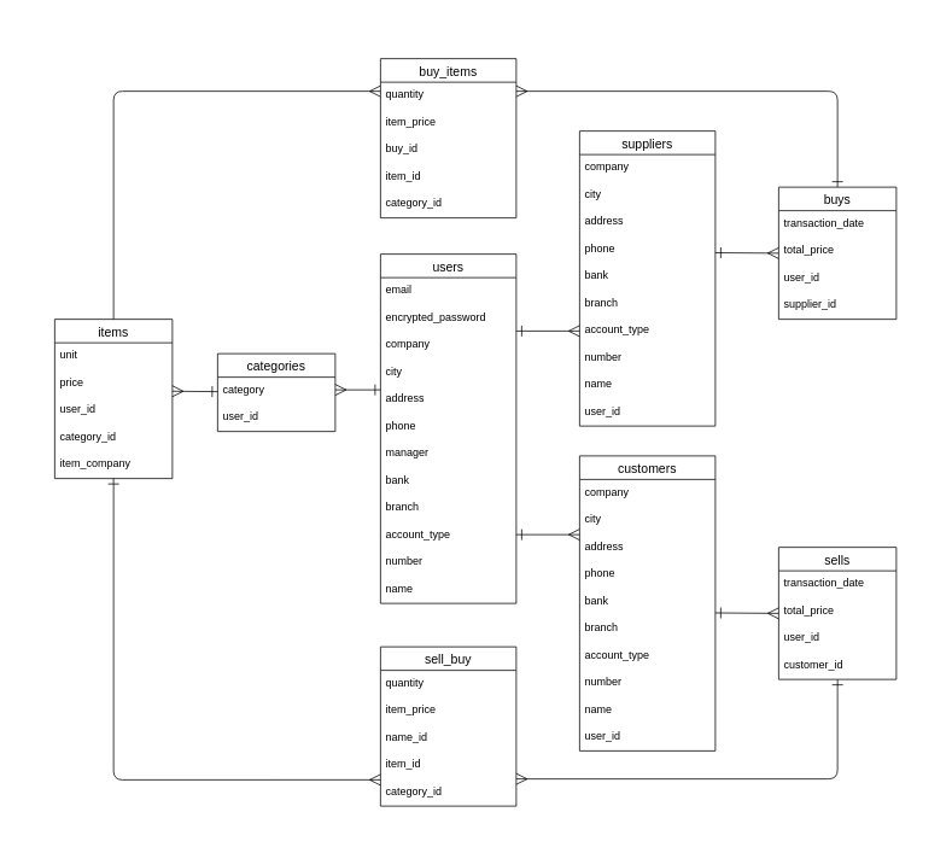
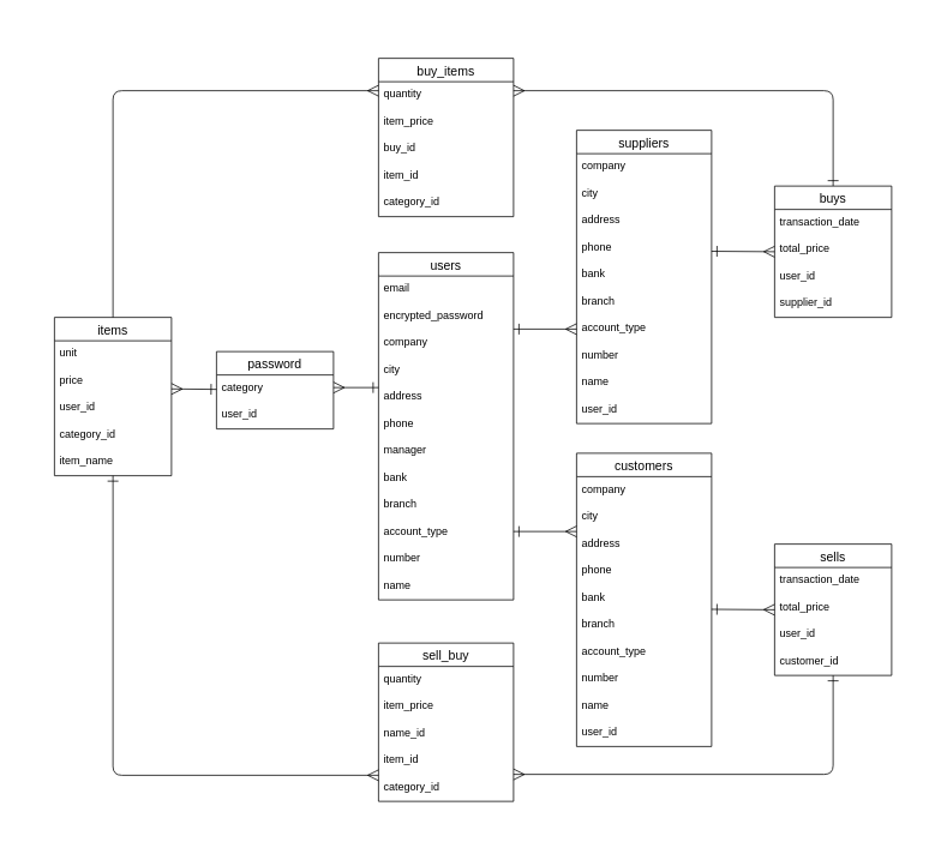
  <mxCell id="0" />
  <mxCell id="1" parent="0" />
  <mxCell id="2" value="sells" style="swimlane;fontStyle=0;childLayout=stackLayout;horizontal=1;startSize=26;horizontalStack=0;resizeParent=1;resizeParentMax=0;resizeLast=0;collapsible=1;marginBottom=0;align=center;fontSize=14;labelBackgroundColor=none;" parent="1" vertex="1"><mxGeometry x="860" y="604" width="130" height="146" as="geometry" /></mxCell>
  <mxCell id="3" value="transaction_date" style="text;spacingLeft=4;spacingRight=4;overflow=hidden;rotatable=0;points=[[0,0.5],[1,0.5]];portConstraint=eastwest;fontSize=12;" parent="2" vertex="1"><mxGeometry y="26" width="130" height="30" as="geometry" /></mxCell>
  <mxCell id="4" value="total_price" style="text;spacingLeft=4;spacingRight=4;overflow=hidden;rotatable=0;points=[[0,0.5],[1,0.5]];portConstraint=eastwest;fontSize=12;" parent="2" vertex="1"><mxGeometry y="56" width="130" height="30" as="geometry" /></mxCell>
  <mxCell id="5" value="user_id" style="text;spacingLeft=4;spacingRight=4;overflow=hidden;rotatable=0;points=[[0,0.5],[1,0.5]];portConstraint=eastwest;fontSize=12;labelBackgroundColor=none;" parent="2" vertex="1"><mxGeometry y="86" width="130" height="30" as="geometry" /></mxCell>
  <mxCell id="6" value="customer_id" style="text;spacingLeft=4;spacingRight=4;overflow=hidden;rotatable=0;points=[[0,0.5],[1,0.5]];portConstraint=eastwest;fontSize=12;labelBackgroundColor=none;" parent="2" vertex="1"><mxGeometry y="116" width="130" height="30" as="geometry" /></mxCell>
- <mxCell id="7" value="categories" style="swimlane;fontStyle=0;childLayout=stackLayout;horizontal=1;startSize=26;horizontalStack=0;resizeParent=1;resizeParentMax=0;resizeLast=0;collapsible=1;marginBottom=0;align=center;fontSize=14;labelBackgroundColor=none;" parent="1" vertex="1"><mxGeometry x="240" y="390" width="130" height="86" as="geometry" /></mxCell>
+ <mxCell id="7" value="password" style="swimlane;fontStyle=0;childLayout=stackLayout;horizontal=1;startSize=26;horizontalStack=0;resizeParent=1;resizeParentMax=0;resizeLast=0;collapsible=1;marginBottom=0;align=center;fontSize=14;labelBackgroundColor=none;" parent="1" vertex="1"><mxGeometry x="240" y="390" width="130" height="86" as="geometry" /></mxCell>
  <mxCell id="8" value="category" style="text;spacingLeft=4;spacingRight=4;overflow=hidden;rotatable=0;points=[[0,0.5],[1,0.5]];portConstraint=eastwest;fontSize=12;" parent="7" vertex="1"><mxGeometry y="26" width="130" height="30" as="geometry" /></mxCell>
  <mxCell id="9" value="user_id" style="text;spacingLeft=4;spacingRight=4;overflow=hidden;rotatable=0;points=[[0,0.5],[1,0.5]];portConstraint=eastwest;fontSize=12;" parent="7" vertex="1"><mxGeometry y="56" width="130" height="30" as="geometry" /></mxCell>
  <mxCell id="10" value="items" style="swimlane;fontStyle=0;childLayout=stackLayout;horizontal=1;startSize=26;horizontalStack=0;resizeParent=1;resizeParentMax=0;resizeLast=0;collapsible=1;marginBottom=0;align=center;fontSize=14;labelBackgroundColor=none;" parent="1" vertex="1"><mxGeometry x="60" y="352" width="130" height="176" as="geometry" /></mxCell>
  <mxCell id="11" value="unit" style="text;spacingLeft=4;spacingRight=4;overflow=hidden;rotatable=0;points=[[0,0.5],[1,0.5]];portConstraint=eastwest;fontSize=12;" parent="10" vertex="1"><mxGeometry y="26" width="130" height="30" as="geometry" /></mxCell>
  <mxCell id="12" value="price" style="text;spacingLeft=4;spacingRight=4;overflow=hidden;rotatable=0;points=[[0,0.5],[1,0.5]];portConstraint=eastwest;fontSize=12;labelBackgroundColor=none;" parent="10" vertex="1"><mxGeometry y="56" width="130" height="30" as="geometry" /></mxCell>
  <mxCell id="13" value="user_id" style="text;spacingLeft=4;spacingRight=4;overflow=hidden;rotatable=0;points=[[0,0.5],[1,0.5]];portConstraint=eastwest;fontSize=12;labelBackgroundColor=none;" parent="10" vertex="1"><mxGeometry y="86" width="130" height="30" as="geometry" /></mxCell>
  <mxCell id="14" value="category_id" style="text;spacingLeft=4;spacingRight=4;overflow=hidden;rotatable=0;points=[[0,0.5],[1,0.5]];portConstraint=eastwest;fontSize=12;labelBackgroundColor=none;" parent="10" vertex="1"><mxGeometry y="116" width="130" height="30" as="geometry" /></mxCell>
- <mxCell id="15" value="item_company" style="text;spacingLeft=4;spacingRight=4;overflow=hidden;rotatable=0;points=[[0,0.5],[1,0.5]];portConstraint=eastwest;fontSize=12;" parent="10" vertex="1"><mxGeometry y="146" width="130" height="30" as="geometry" /></mxCell>
+ <mxCell id="15" value="item_name" style="text;spacingLeft=4;spacingRight=4;overflow=hidden;rotatable=0;points=[[0,0.5],[1,0.5]];portConstraint=eastwest;fontSize=12;" parent="10" vertex="1"><mxGeometry y="146" width="130" height="30" as="geometry" /></mxCell>
  <mxCell id="16" value="sell_buy" style="swimlane;fontStyle=0;childLayout=stackLayout;horizontal=1;startSize=26;horizontalStack=0;resizeParent=1;resizeParentMax=0;resizeLast=0;collapsible=1;marginBottom=0;align=center;fontSize=14;labelBackgroundColor=none;" parent="1" vertex="1"><mxGeometry x="420" y="714" width="150" height="176" as="geometry" /></mxCell>
  <mxCell id="17" value="quantity" style="text;spacingLeft=4;spacingRight=4;overflow=hidden;rotatable=0;points=[[0,0.5],[1,0.5]];portConstraint=eastwest;fontSize=12;" parent="16" vertex="1"><mxGeometry y="26" width="150" height="30" as="geometry" /></mxCell>
  <mxCell id="18" value="item_price" style="text;spacingLeft=4;spacingRight=4;overflow=hidden;rotatable=0;points=[[0,0.5],[1,0.5]];portConstraint=eastwest;fontSize=12;" parent="16" vertex="1"><mxGeometry y="56" width="150" height="30" as="geometry" /></mxCell>
  <mxCell id="19" value="name_id" style="text;spacingLeft=4;spacingRight=4;overflow=hidden;rotatable=0;points=[[0,0.5],[1,0.5]];portConstraint=eastwest;fontSize=12;labelBackgroundColor=none;" parent="16" vertex="1"><mxGeometry y="86" width="150" height="30" as="geometry" /></mxCell>
  <mxCell id="20" value="item_id" style="text;spacingLeft=4;spacingRight=4;overflow=hidden;rotatable=0;points=[[0,0.5],[1,0.5]];portConstraint=eastwest;fontSize=12;labelBackgroundColor=none;" parent="16" vertex="1"><mxGeometry y="116" width="150" height="30" as="geometry" /></mxCell>
  <mxCell id="21" value="category_id" style="text;spacingLeft=4;spacingRight=4;overflow=hidden;rotatable=0;points=[[0,0.5],[1,0.5]];portConstraint=eastwest;fontSize=12;labelBackgroundColor=none;" parent="16" vertex="1"><mxGeometry y="146" width="150" height="30" as="geometry" /></mxCell>
  <mxCell id="22" value="buy_items" style="swimlane;fontStyle=0;childLayout=stackLayout;horizontal=1;startSize=26;horizontalStack=0;resizeParent=1;resizeParentMax=0;resizeLast=0;collapsible=1;marginBottom=0;align=center;fontSize=14;labelBackgroundColor=none;" parent="1" vertex="1"><mxGeometry x="420" y="64" width="150" height="176" as="geometry" /></mxCell>
  <mxCell id="23" value="quantity" style="text;spacingLeft=4;spacingRight=4;overflow=hidden;rotatable=0;points=[[0,0.5],[1,0.5]];portConstraint=eastwest;fontSize=12;" parent="22" vertex="1"><mxGeometry y="26" width="150" height="30" as="geometry" /></mxCell>
  <mxCell id="24" value="item_price" style="text;spacingLeft=4;spacingRight=4;overflow=hidden;rotatable=0;points=[[0,0.5],[1,0.5]];portConstraint=eastwest;fontSize=12;" parent="22" vertex="1"><mxGeometry y="56" width="150" height="30" as="geometry" /></mxCell>
  <mxCell id="25" value="buy_id" style="text;spacingLeft=4;spacingRight=4;overflow=hidden;rotatable=0;points=[[0,0.5],[1,0.5]];portConstraint=eastwest;fontSize=12;labelBackgroundColor=none;" parent="22" vertex="1"><mxGeometry y="86" width="150" height="30" as="geometry" /></mxCell>
  <mxCell id="26" value="item_id" style="text;spacingLeft=4;spacingRight=4;overflow=hidden;rotatable=0;points=[[0,0.5],[1,0.5]];portConstraint=eastwest;fontSize=12;labelBackgroundColor=none;" parent="22" vertex="1"><mxGeometry y="116" width="150" height="30" as="geometry" /></mxCell>
  <mxCell id="27" value="category_id" style="text;spacingLeft=4;spacingRight=4;overflow=hidden;rotatable=0;points=[[0,0.5],[1,0.5]];portConstraint=eastwest;fontSize=12;labelBackgroundColor=none;" parent="22" vertex="1"><mxGeometry y="146" width="150" height="30" as="geometry" /></mxCell>
  <mxCell id="28" value="users" style="swimlane;fontStyle=0;childLayout=stackLayout;horizontal=1;startSize=26;horizontalStack=0;resizeParent=1;resizeParentMax=0;resizeLast=0;collapsible=1;marginBottom=0;align=center;fontSize=14;labelBackgroundColor=none;" parent="1" vertex="1"><mxGeometry x="420" y="280" width="150" height="386" as="geometry" /></mxCell>
  <mxCell id="29" value="email" style="text;spacingLeft=4;spacingRight=4;overflow=hidden;rotatable=0;points=[[0,0.5],[1,0.5]];portConstraint=eastwest;fontSize=12;" parent="28" vertex="1"><mxGeometry y="26" width="150" height="30" as="geometry" /></mxCell>
  <mxCell id="30" value="encrypted_password" style="text;spacingLeft=4;spacingRight=4;overflow=hidden;rotatable=0;points=[[0,0.5],[1,0.5]];portConstraint=eastwest;fontSize=12;" parent="28" vertex="1"><mxGeometry y="56" width="150" height="30" as="geometry" /></mxCell>
  <mxCell id="31" value="company" style="text;spacingLeft=4;spacingRight=4;overflow=hidden;rotatable=0;points=[[0,0.5],[1,0.5]];portConstraint=eastwest;fontSize=12;labelBackgroundColor=none;" parent="28" vertex="1"><mxGeometry y="86" width="150" height="30" as="geometry" /></mxCell>
  <mxCell id="32" value="city" style="text;spacingLeft=4;spacingRight=4;overflow=hidden;rotatable=0;points=[[0,0.5],[1,0.5]];portConstraint=eastwest;fontSize=12;labelBackgroundColor=none;" parent="28" vertex="1"><mxGeometry y="116" width="150" height="30" as="geometry" /></mxCell>
  <mxCell id="33" value="address" style="text;spacingLeft=4;spacingRight=4;overflow=hidden;rotatable=0;points=[[0,0.5],[1,0.5]];portConstraint=eastwest;fontSize=12;labelBackgroundColor=none;" parent="28" vertex="1"><mxGeometry y="146" width="150" height="30" as="geometry" /></mxCell>
  <mxCell id="34" value="phone" style="text;spacingLeft=4;spacingRight=4;overflow=hidden;rotatable=0;points=[[0,0.5],[1,0.5]];portConstraint=eastwest;fontSize=12;labelBackgroundColor=none;" parent="28" vertex="1"><mxGeometry y="176" width="150" height="30" as="geometry" /></mxCell>
  <mxCell id="35" value="manager" style="text;spacingLeft=4;spacingRight=4;overflow=hidden;rotatable=0;points=[[0,0.5],[1,0.5]];portConstraint=eastwest;fontSize=12;labelBackgroundColor=none;" parent="28" vertex="1"><mxGeometry y="206" width="150" height="30" as="geometry" /></mxCell>
  <mxCell id="36" value="bank" style="text;spacingLeft=4;spacingRight=4;overflow=hidden;rotatable=0;points=[[0,0.5],[1,0.5]];portConstraint=eastwest;fontSize=12;labelBackgroundColor=none;" parent="28" vertex="1"><mxGeometry y="236" width="150" height="30" as="geometry" /></mxCell>
  <mxCell id="37" value="branch" style="text;spacingLeft=4;spacingRight=4;overflow=hidden;rotatable=0;points=[[0,0.5],[1,0.5]];portConstraint=eastwest;fontSize=12;labelBackgroundColor=none;" parent="28" vertex="1"><mxGeometry y="266" width="150" height="30" as="geometry" /></mxCell>
  <mxCell id="38" value="account_type" style="text;spacingLeft=4;spacingRight=4;overflow=hidden;rotatable=0;points=[[0,0.5],[1,0.5]];portConstraint=eastwest;fontSize=12;labelBackgroundColor=none;" parent="28" vertex="1"><mxGeometry y="296" width="150" height="30" as="geometry" /></mxCell>
  <mxCell id="39" value="number" style="text;spacingLeft=4;spacingRight=4;overflow=hidden;rotatable=0;points=[[0,0.5],[1,0.5]];portConstraint=eastwest;fontSize=12;labelBackgroundColor=none;" parent="28" vertex="1"><mxGeometry y="326" width="150" height="30" as="geometry" /></mxCell>
  <mxCell id="40" value="name" style="text;spacingLeft=4;spacingRight=4;overflow=hidden;rotatable=0;points=[[0,0.5],[1,0.5]];portConstraint=eastwest;fontSize=12;labelBackgroundColor=none;" parent="28" vertex="1"><mxGeometry y="356" width="150" height="30" as="geometry" /></mxCell>
  <mxCell id="41" value="suppliers" style="swimlane;fontStyle=0;childLayout=stackLayout;horizontal=1;startSize=26;horizontalStack=0;resizeParent=1;resizeParentMax=0;resizeLast=0;collapsible=1;marginBottom=0;align=center;fontSize=14;labelBackgroundColor=none;" parent="1" vertex="1"><mxGeometry x="640" y="144" width="150" height="326" as="geometry" /></mxCell>
  <mxCell id="42" value="company" style="text;spacingLeft=4;spacingRight=4;overflow=hidden;rotatable=0;points=[[0,0.5],[1,0.5]];portConstraint=eastwest;fontSize=12;labelBackgroundColor=none;" parent="41" vertex="1"><mxGeometry y="26" width="150" height="30" as="geometry" /></mxCell>
  <mxCell id="43" value="city" style="text;spacingLeft=4;spacingRight=4;overflow=hidden;rotatable=0;points=[[0,0.5],[1,0.5]];portConstraint=eastwest;fontSize=12;labelBackgroundColor=none;" parent="41" vertex="1"><mxGeometry y="56" width="150" height="30" as="geometry" /></mxCell>
  <mxCell id="44" value="address" style="text;spacingLeft=4;spacingRight=4;overflow=hidden;rotatable=0;points=[[0,0.5],[1,0.5]];portConstraint=eastwest;fontSize=12;labelBackgroundColor=none;" parent="41" vertex="1"><mxGeometry y="86" width="150" height="30" as="geometry" /></mxCell>
  <mxCell id="45" value="phone" style="text;spacingLeft=4;spacingRight=4;overflow=hidden;rotatable=0;points=[[0,0.5],[1,0.5]];portConstraint=eastwest;fontSize=12;labelBackgroundColor=none;" parent="41" vertex="1"><mxGeometry y="116" width="150" height="30" as="geometry" /></mxCell>
  <mxCell id="46" value="bank" style="text;spacingLeft=4;spacingRight=4;overflow=hidden;rotatable=0;points=[[0,0.5],[1,0.5]];portConstraint=eastwest;fontSize=12;labelBackgroundColor=none;" parent="41" vertex="1"><mxGeometry y="146" width="150" height="30" as="geometry" /></mxCell>
  <mxCell id="47" value="branch" style="text;spacingLeft=4;spacingRight=4;overflow=hidden;rotatable=0;points=[[0,0.5],[1,0.5]];portConstraint=eastwest;fontSize=12;labelBackgroundColor=none;" parent="41" vertex="1"><mxGeometry y="176" width="150" height="30" as="geometry" /></mxCell>
  <mxCell id="48" value="account_type" style="text;spacingLeft=4;spacingRight=4;overflow=hidden;rotatable=0;points=[[0,0.5],[1,0.5]];portConstraint=eastwest;fontSize=12;labelBackgroundColor=none;" parent="41" vertex="1"><mxGeometry y="206" width="150" height="30" as="geometry" /></mxCell>
  <mxCell id="49" value="number" style="text;spacingLeft=4;spacingRight=4;overflow=hidden;rotatable=0;points=[[0,0.5],[1,0.5]];portConstraint=eastwest;fontSize=12;labelBackgroundColor=none;" parent="41" vertex="1"><mxGeometry y="236" width="150" height="30" as="geometry" /></mxCell>
  <mxCell id="50" value="name" style="text;spacingLeft=4;spacingRight=4;overflow=hidden;rotatable=0;points=[[0,0.5],[1,0.5]];portConstraint=eastwest;fontSize=12;labelBackgroundColor=none;" parent="41" vertex="1"><mxGeometry y="266" width="150" height="30" as="geometry" /></mxCell>
  <mxCell id="51" value="user_id" style="text;spacingLeft=4;spacingRight=4;overflow=hidden;rotatable=0;points=[[0,0.5],[1,0.5]];portConstraint=eastwest;fontSize=12;labelBackgroundColor=none;" parent="41" vertex="1"><mxGeometry y="296" width="150" height="30" as="geometry" /></mxCell>
  <mxCell id="52" value="customers" style="swimlane;fontStyle=0;childLayout=stackLayout;horizontal=1;startSize=26;horizontalStack=0;resizeParent=1;resizeParentMax=0;resizeLast=0;collapsible=1;marginBottom=0;align=center;fontSize=14;labelBackgroundColor=none;" parent="1" vertex="1"><mxGeometry x="640" y="503" width="150" height="326" as="geometry" /></mxCell>
  <mxCell id="53" value="company" style="text;spacingLeft=4;spacingRight=4;overflow=hidden;rotatable=0;points=[[0,0.5],[1,0.5]];portConstraint=eastwest;fontSize=12;labelBackgroundColor=none;" parent="52" vertex="1"><mxGeometry y="26" width="150" height="30" as="geometry" /></mxCell>
  <mxCell id="54" value="city" style="text;spacingLeft=4;spacingRight=4;overflow=hidden;rotatable=0;points=[[0,0.5],[1,0.5]];portConstraint=eastwest;fontSize=12;labelBackgroundColor=none;" parent="52" vertex="1"><mxGeometry y="56" width="150" height="30" as="geometry" /></mxCell>
  <mxCell id="55" value="address" style="text;spacingLeft=4;spacingRight=4;overflow=hidden;rotatable=0;points=[[0,0.5],[1,0.5]];portConstraint=eastwest;fontSize=12;labelBackgroundColor=none;" parent="52" vertex="1"><mxGeometry y="86" width="150" height="30" as="geometry" /></mxCell>
  <mxCell id="56" value="phone" style="text;spacingLeft=4;spacingRight=4;overflow=hidden;rotatable=0;points=[[0,0.5],[1,0.5]];portConstraint=eastwest;fontSize=12;labelBackgroundColor=none;" parent="52" vertex="1"><mxGeometry y="116" width="150" height="30" as="geometry" /></mxCell>
  <mxCell id="57" value="bank" style="text;spacingLeft=4;spacingRight=4;overflow=hidden;rotatable=0;points=[[0,0.5],[1,0.5]];portConstraint=eastwest;fontSize=12;labelBackgroundColor=none;" parent="52" vertex="1"><mxGeometry y="146" width="150" height="30" as="geometry" /></mxCell>
  <mxCell id="58" value="branch" style="text;spacingLeft=4;spacingRight=4;overflow=hidden;rotatable=0;points=[[0,0.5],[1,0.5]];portConstraint=eastwest;fontSize=12;labelBackgroundColor=none;" parent="52" vertex="1"><mxGeometry y="176" width="150" height="30" as="geometry" /></mxCell>
  <mxCell id="59" value="account_type" style="text;spacingLeft=4;spacingRight=4;overflow=hidden;rotatable=0;points=[[0,0.5],[1,0.5]];portConstraint=eastwest;fontSize=12;labelBackgroundColor=none;" parent="52" vertex="1"><mxGeometry y="206" width="150" height="30" as="geometry" /></mxCell>
  <mxCell id="60" value="number" style="text;spacingLeft=4;spacingRight=4;overflow=hidden;rotatable=0;points=[[0,0.5],[1,0.5]];portConstraint=eastwest;fontSize=12;labelBackgroundColor=none;" parent="52" vertex="1"><mxGeometry y="236" width="150" height="30" as="geometry" /></mxCell>
  <mxCell id="61" value="name" style="text;spacingLeft=4;spacingRight=4;overflow=hidden;rotatable=0;points=[[0,0.5],[1,0.5]];portConstraint=eastwest;fontSize=12;labelBackgroundColor=none;" parent="52" vertex="1"><mxGeometry y="266" width="150" height="30" as="geometry" /></mxCell>
  <mxCell id="62" value="user_id" style="text;spacingLeft=4;spacingRight=4;overflow=hidden;rotatable=0;points=[[0,0.5],[1,0.5]];portConstraint=eastwest;fontSize=12;labelBackgroundColor=none;" parent="52" vertex="1"><mxGeometry y="296" width="150" height="30" as="geometry" /></mxCell>
  <mxCell id="63" style="edgeStyle=none;html=1;fontSize=9;endArrow=ERmany;endFill=0;startArrow=ERone;startFill=0;endSize=10;startSize=10;strokeWidth=1;" parent="1" edge="1"><mxGeometry relative="1" as="geometry"><mxPoint x="570" y="365" as="sourcePoint" /><mxPoint x="640" y="365" as="targetPoint" /></mxGeometry></mxCell>
  <mxCell id="64" style="edgeStyle=none;html=1;exitX=1;exitY=0.5;exitDx=0;exitDy=0;entryX=0;entryY=0.167;entryDx=0;entryDy=0;entryPerimeter=0;fontSize=9;endArrow=ERmany;endFill=0;startArrow=ERone;startFill=0;endSize=10;startSize=10;strokeWidth=1;" parent="1" edge="1"><mxGeometry relative="1" as="geometry"><mxPoint x="570" y="590" as="sourcePoint" /><mxPoint x="640" y="590.01" as="targetPoint" /></mxGeometry></mxCell>
  <mxCell id="65" style="edgeStyle=none;html=1;exitX=1;exitY=0.5;exitDx=0;exitDy=0;fontSize=9;endArrow=ERmany;endFill=0;startArrow=ERone;startFill=0;endSize=10;startSize=10;strokeWidth=1;" parent="1" edge="1"><mxGeometry relative="1" as="geometry"><mxPoint x="790" y="278.5" as="sourcePoint" /><mxPoint x="860" y="279" as="targetPoint" /></mxGeometry></mxCell>
  <mxCell id="66" style="edgeStyle=none;html=1;exitX=1;exitY=0.5;exitDx=0;exitDy=0;fontSize=9;endArrow=ERmany;endFill=0;startArrow=ERone;startFill=0;endSize=10;startSize=10;strokeWidth=1;" parent="1" edge="1"><mxGeometry relative="1" as="geometry"><mxPoint x="790" y="676.5" as="sourcePoint" /><mxPoint x="860" y="677" as="targetPoint" /></mxGeometry></mxCell>
  <mxCell id="67" style="edgeStyle=none;html=1;fontSize=9;endArrow=ERmany;endFill=0;startArrow=ERone;startFill=0;endSize=10;startSize=10;strokeWidth=1;" parent="1" edge="1"><mxGeometry relative="1" as="geometry"><mxPoint x="420" y="430" as="sourcePoint" /><mxPoint x="370" y="430" as="targetPoint" /></mxGeometry></mxCell>
  <mxCell id="68" style="edgeStyle=none;html=1;fontSize=9;endArrow=ERmany;endFill=0;startArrow=ERone;startFill=0;endSize=10;startSize=10;strokeWidth=1;" parent="1" edge="1"><mxGeometry relative="1" as="geometry"><mxPoint x="240" y="432" as="sourcePoint" /><mxPoint x="190" y="431.5" as="targetPoint" /></mxGeometry></mxCell>
  <mxCell id="69" style="edgeStyle=none;html=1;fontSize=9;endArrow=ERmany;endFill=0;startArrow=ERone;startFill=0;endSize=10;startSize=10;exitX=0.5;exitY=0;exitDx=0;exitDy=0;strokeWidth=1;" parent="1" edge="1"><mxGeometry relative="1" as="geometry"><mxPoint x="925" y="206" as="sourcePoint" /><mxPoint x="570" y="100" as="targetPoint" /><Array as="points"><mxPoint x="925" y="100" /></Array></mxGeometry></mxCell>
  <mxCell id="70" style="edgeStyle=none;html=1;fontSize=9;endArrow=ERmany;endFill=0;startArrow=ERone;startFill=0;endSize=10;startSize=10;entryX=1;entryY=1;entryDx=0;entryDy=0;entryPerimeter=0;strokeWidth=1;" parent="1" target="20" edge="1"><mxGeometry relative="1" as="geometry"><mxPoint x="925" y="750" as="sourcePoint" /><mxPoint x="570" y="900" as="targetPoint" /><Array as="points"><mxPoint x="925" y="860" /></Array></mxGeometry></mxCell>
  <mxCell id="71" style="edgeStyle=none;html=1;fontSize=9;endArrow=ERmany;endFill=0;startArrow=ERone;startFill=0;endSize=10;startSize=10;exitX=0.5;exitY=1;exitDx=0;exitDy=0;entryX=0;entryY=0.033;entryDx=0;entryDy=0;entryPerimeter=0;strokeWidth=1;" parent="1" source="10" target="21" edge="1"><mxGeometry relative="1" as="geometry"><mxPoint x="375" y="720" as="sourcePoint" /><mxPoint x="20" y="870" as="targetPoint" /><Array as="points"><mxPoint x="125" y="861" /></Array></mxGeometry></mxCell>
  <mxCell id="72" style="edgeStyle=none;html=1;fontSize=9;endArrow=ERmany;endFill=0;startArrow=none;startFill=0;endSize=10;startSize=10;exitX=0.5;exitY=0;exitDx=0;exitDy=0;strokeWidth=1;" parent="1" source="10" edge="1"><mxGeometry relative="1" as="geometry"><mxPoint x="140" y="85" as="sourcePoint" /><mxPoint x="420" y="100" as="targetPoint" /><Array as="points"><mxPoint x="125" y="100" /></Array></mxGeometry></mxCell>
  <mxCell id="73" value="" style="endArrow=none;html=1;rounded=0;strokeWidth=1;strokeColor=#FFFFFF;" edge="1" parent="1"><mxGeometry relative="1" as="geometry"><mxPoint x="410" y="20" as="sourcePoint" /><mxPoint x="570" y="20" as="targetPoint" /></mxGeometry></mxCell>
  <mxCell id="74" value="" style="endArrow=none;html=1;rounded=0;strokeWidth=1;strokeColor=#FFFFFF;" edge="1" parent="1"><mxGeometry relative="1" as="geometry"><mxPoint x="415" y="920" as="sourcePoint" /><mxPoint x="575" y="920" as="targetPoint" /></mxGeometry></mxCell>
  <mxCell id="75" value="" style="endArrow=none;html=1;rounded=0;strokeWidth=1;strokeColor=#FFFFFF;" edge="1" parent="1"><mxGeometry relative="1" as="geometry"><mxPoint x="1030" y="522" as="sourcePoint" /><mxPoint x="1030" y="352" as="targetPoint" /></mxGeometry></mxCell>
  <mxCell id="76" value="" style="endArrow=none;html=1;rounded=0;strokeWidth=1;strokeColor=#FFFFFF;" edge="1" parent="1"><mxGeometry relative="1" as="geometry"><mxPoint x="20" y="525" as="sourcePoint" /><mxPoint x="20" y="355" as="targetPoint" /></mxGeometry></mxCell>
  <mxCell id="77" value="buys" style="swimlane;fontStyle=0;childLayout=stackLayout;horizontal=1;startSize=26;horizontalStack=0;resizeParent=1;resizeParentMax=0;resizeLast=0;collapsible=1;marginBottom=0;align=center;fontSize=14;labelBackgroundColor=none;" vertex="1" parent="1"><mxGeometry x="860" y="206" width="130" height="146" as="geometry" /></mxCell>
  <mxCell id="78" value="transaction_date" style="text;spacingLeft=4;spacingRight=4;overflow=hidden;rotatable=0;points=[[0,0.5],[1,0.5]];portConstraint=eastwest;fontSize=12;" vertex="1" parent="77"><mxGeometry y="26" width="130" height="30" as="geometry" /></mxCell>
  <mxCell id="79" value="total_price" style="text;spacingLeft=4;spacingRight=4;overflow=hidden;rotatable=0;points=[[0,0.5],[1,0.5]];portConstraint=eastwest;fontSize=12;" vertex="1" parent="77"><mxGeometry y="56" width="130" height="30" as="geometry" /></mxCell>
  <mxCell id="80" value="user_id" style="text;spacingLeft=4;spacingRight=4;overflow=hidden;rotatable=0;points=[[0,0.5],[1,0.5]];portConstraint=eastwest;fontSize=12;labelBackgroundColor=none;" vertex="1" parent="77"><mxGeometry y="86" width="130" height="30" as="geometry" /></mxCell>
  <mxCell id="81" value="supplier_id" style="text;spacingLeft=4;spacingRight=4;overflow=hidden;rotatable=0;points=[[0,0.5],[1,0.5]];portConstraint=eastwest;fontSize=12;labelBackgroundColor=none;" vertex="1" parent="77"><mxGeometry y="116" width="130" height="30" as="geometry" /></mxCell>
